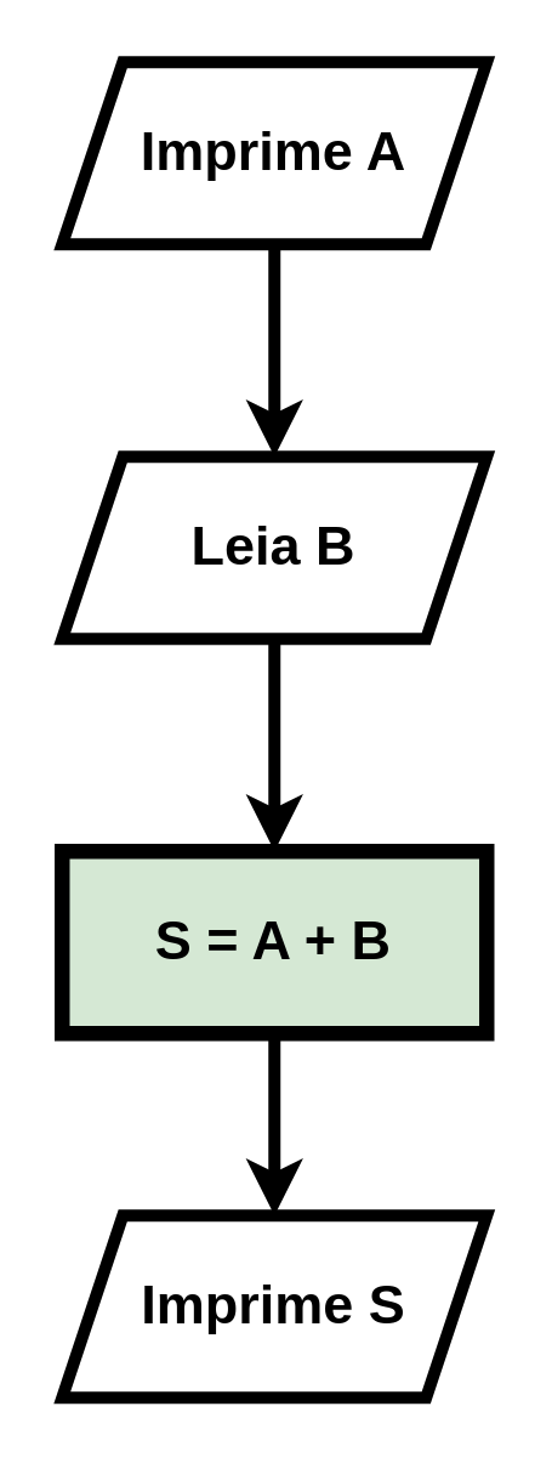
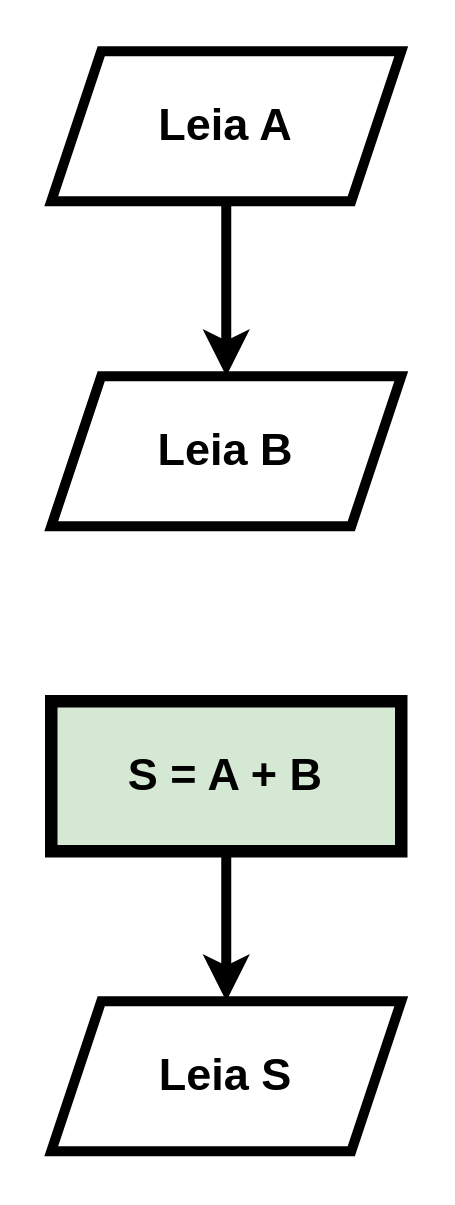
  <mxCell id="0" />
  <mxCell id="1" parent="0" />
  <mxCell id="2" style="edgeStyle=orthogonalEdgeStyle;rounded=0;orthogonalLoop=1;jettySize=auto;html=1;entryX=0.5;entryY=0;entryDx=0;entryDy=0;strokeWidth=4;fontSize=18;" edge="1" parent="1" source="3" target="5"><mxGeometry relative="1" as="geometry" /></mxCell>
- <mxCell id="3" value="Imprime A" style="shape=parallelogram;perimeter=parallelogramPerimeter;whiteSpace=wrap;html=1;fixedSize=1;fontSize=18;fontStyle=1;strokeWidth=4;" vertex="1" parent="1"><mxGeometry x="20" y="20" width="140" height="60" as="geometry" /></mxCell>
- <mxCell id="4" style="edgeStyle=orthogonalEdgeStyle;rounded=0;orthogonalLoop=1;jettySize=auto;html=1;exitX=0.5;exitY=1;exitDx=0;exitDy=0;entryX=0.5;entryY=0;entryDx=0;entryDy=0;strokeWidth=4;fontSize=18;" edge="1" parent="1" source="5" target="7"><mxGeometry relative="1" as="geometry" /></mxCell>
+ <mxCell id="3" value="Leia A" style="shape=parallelogram;perimeter=parallelogramPerimeter;whiteSpace=wrap;html=1;fixedSize=1;fontSize=18;fontStyle=1;strokeWidth=4;" vertex="1" parent="1"><mxGeometry x="20" y="20" width="140" height="60" as="geometry" /></mxCell>
  <mxCell id="5" value="Leia B" style="shape=parallelogram;perimeter=parallelogramPerimeter;whiteSpace=wrap;html=1;fixedSize=1;fontSize=18;fontStyle=1;strokeWidth=4;" vertex="1" parent="1"><mxGeometry x="20" y="150" width="140" height="60" as="geometry" /></mxCell>
  <mxCell id="6" style="edgeStyle=orthogonalEdgeStyle;rounded=0;orthogonalLoop=1;jettySize=auto;html=1;entryX=0.5;entryY=0;entryDx=0;entryDy=0;fontSize=12;strokeWidth=4;" edge="1" parent="1" source="7" target="8"><mxGeometry relative="1" as="geometry" /></mxCell>
  <mxCell id="7" value="S = A + B" style="rounded=0;whiteSpace=wrap;html=1;fontStyle=1;fontSize=18;strokeWidth=5;fillColor=#d5e8d4;" vertex="1" parent="1"><mxGeometry x="20" y="280" width="140" height="60" as="geometry" /></mxCell>
- <mxCell id="8" value="Imprime S" style="shape=parallelogram;perimeter=parallelogramPerimeter;whiteSpace=wrap;html=1;fixedSize=1;fontSize=18;fontStyle=1;strokeWidth=4;" vertex="1" parent="1"><mxGeometry x="20" y="400" width="140" height="60" as="geometry" /></mxCell>
+ <mxCell id="8" value="Leia S" style="shape=parallelogram;perimeter=parallelogramPerimeter;whiteSpace=wrap;html=1;fixedSize=1;fontSize=18;fontStyle=1;strokeWidth=4;" vertex="1" parent="1"><mxGeometry x="20" y="400" width="140" height="60" as="geometry" /></mxCell>
